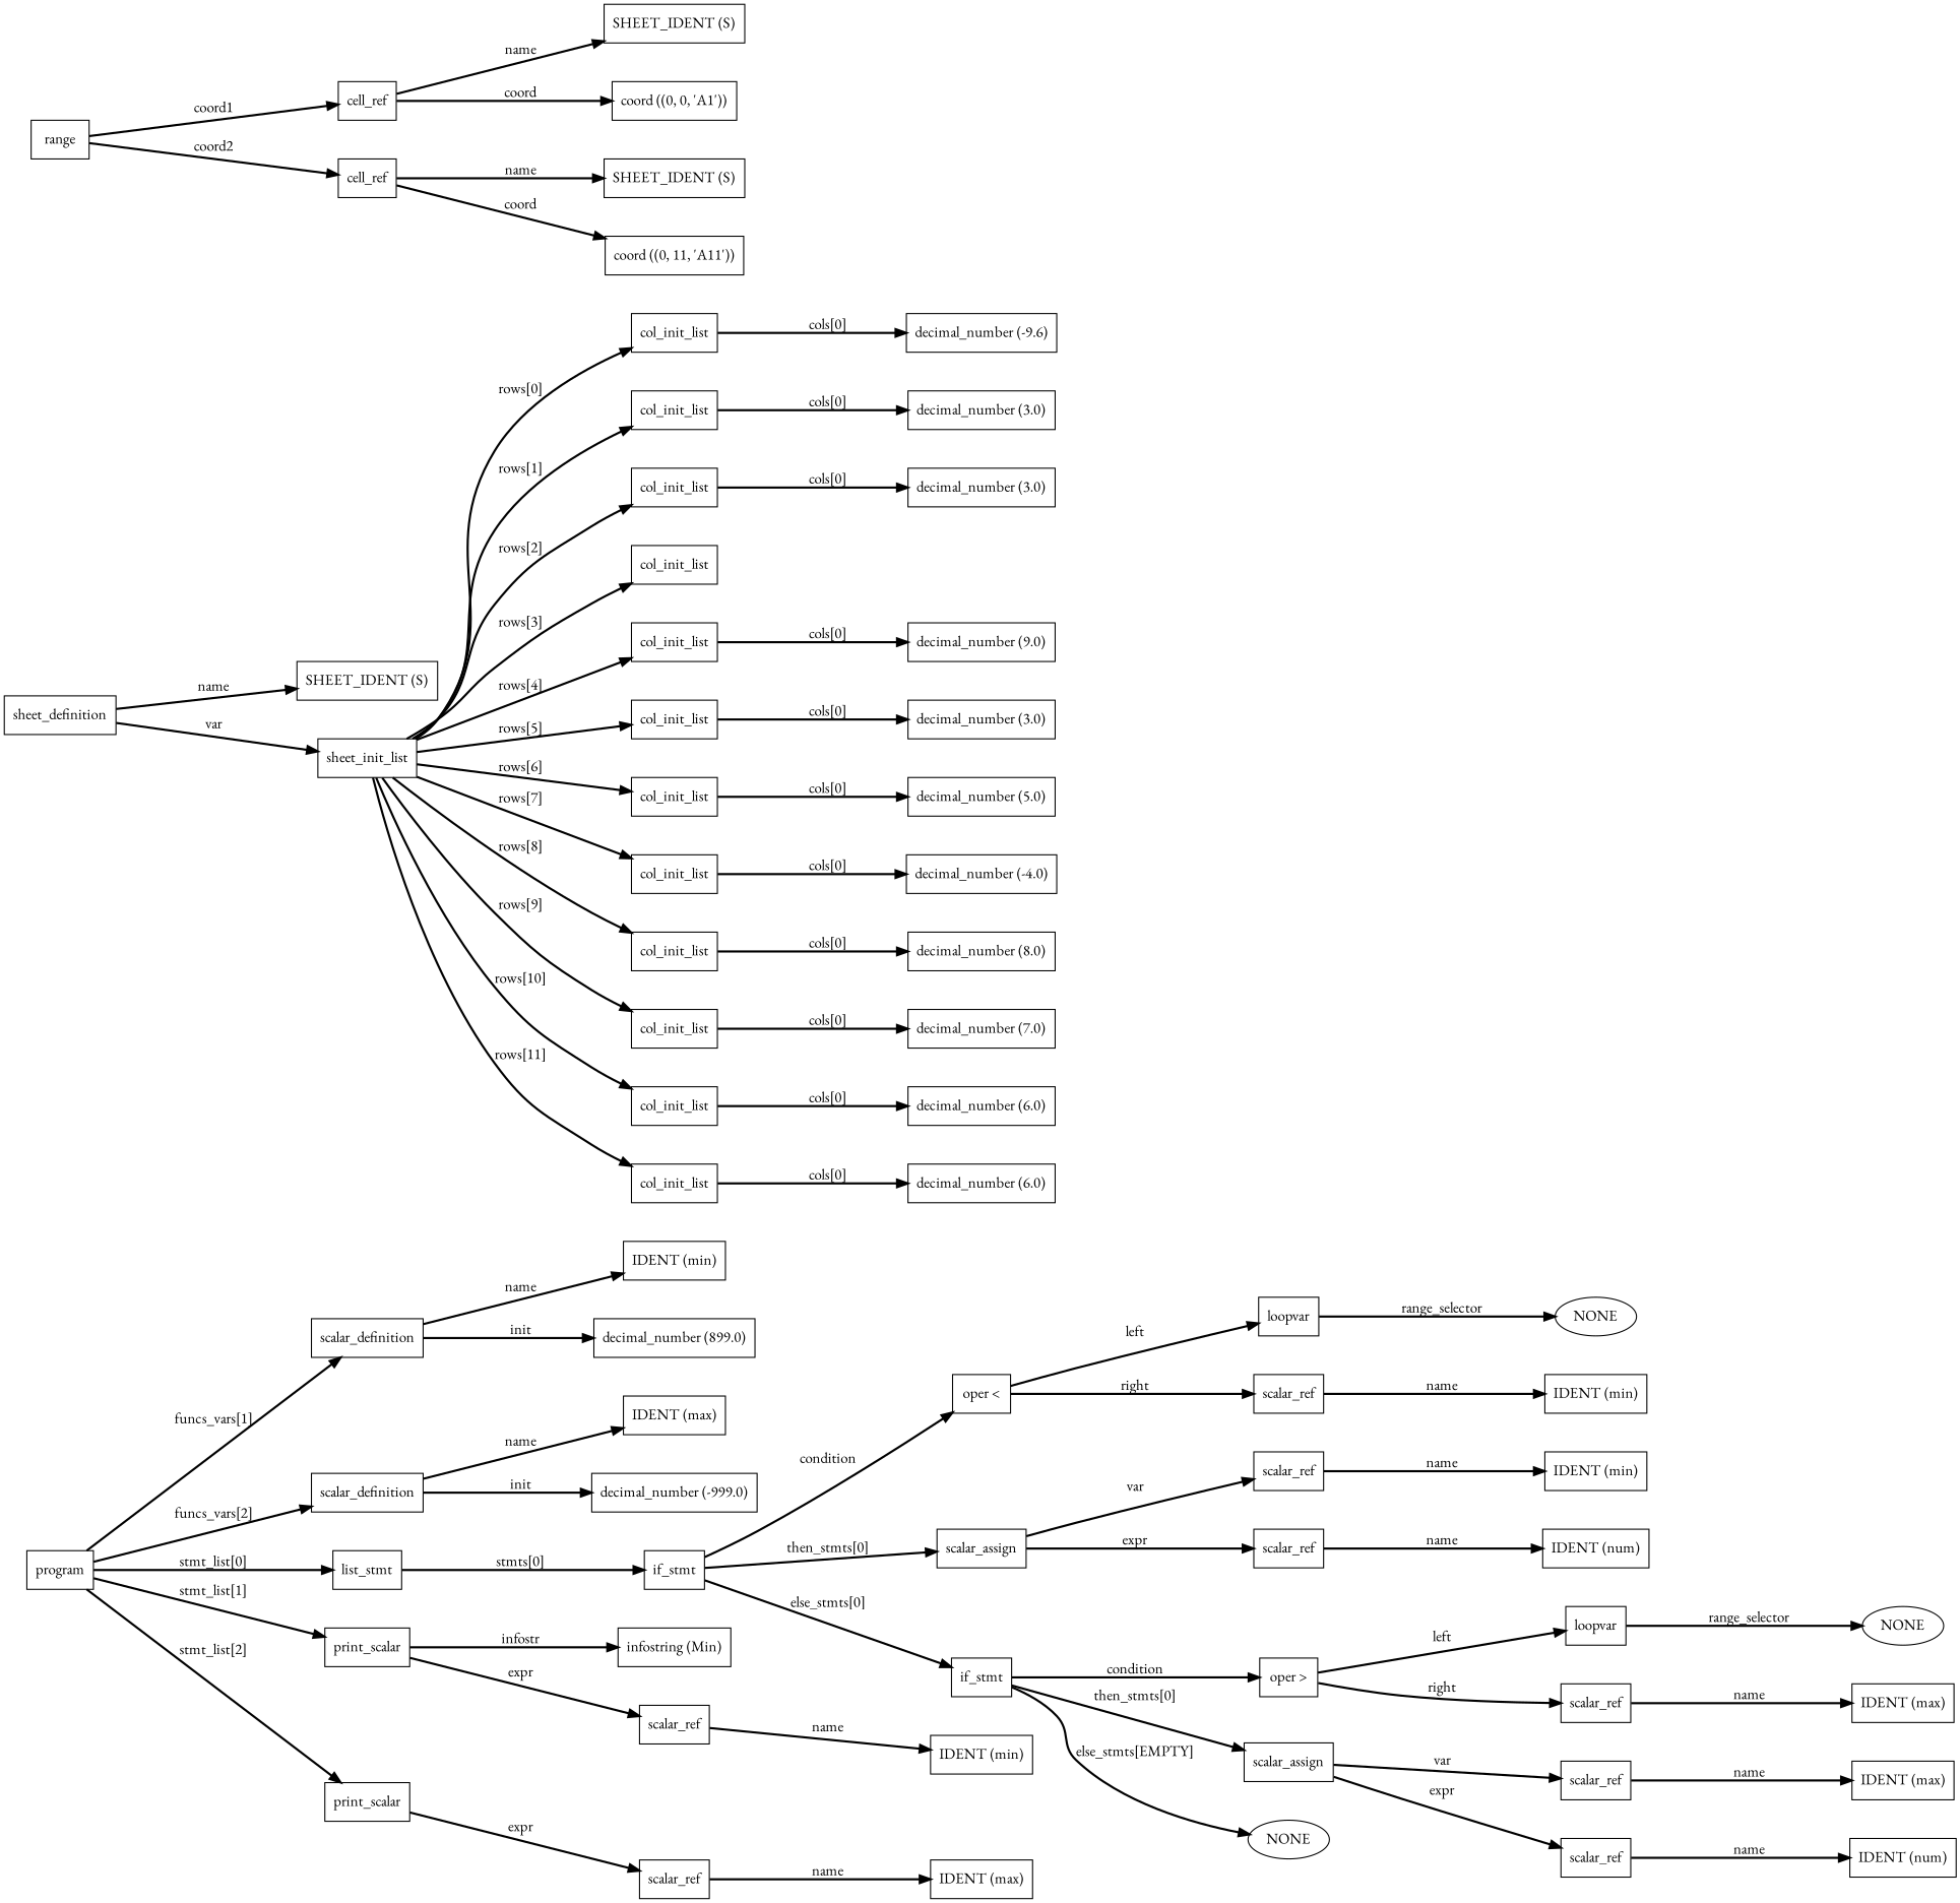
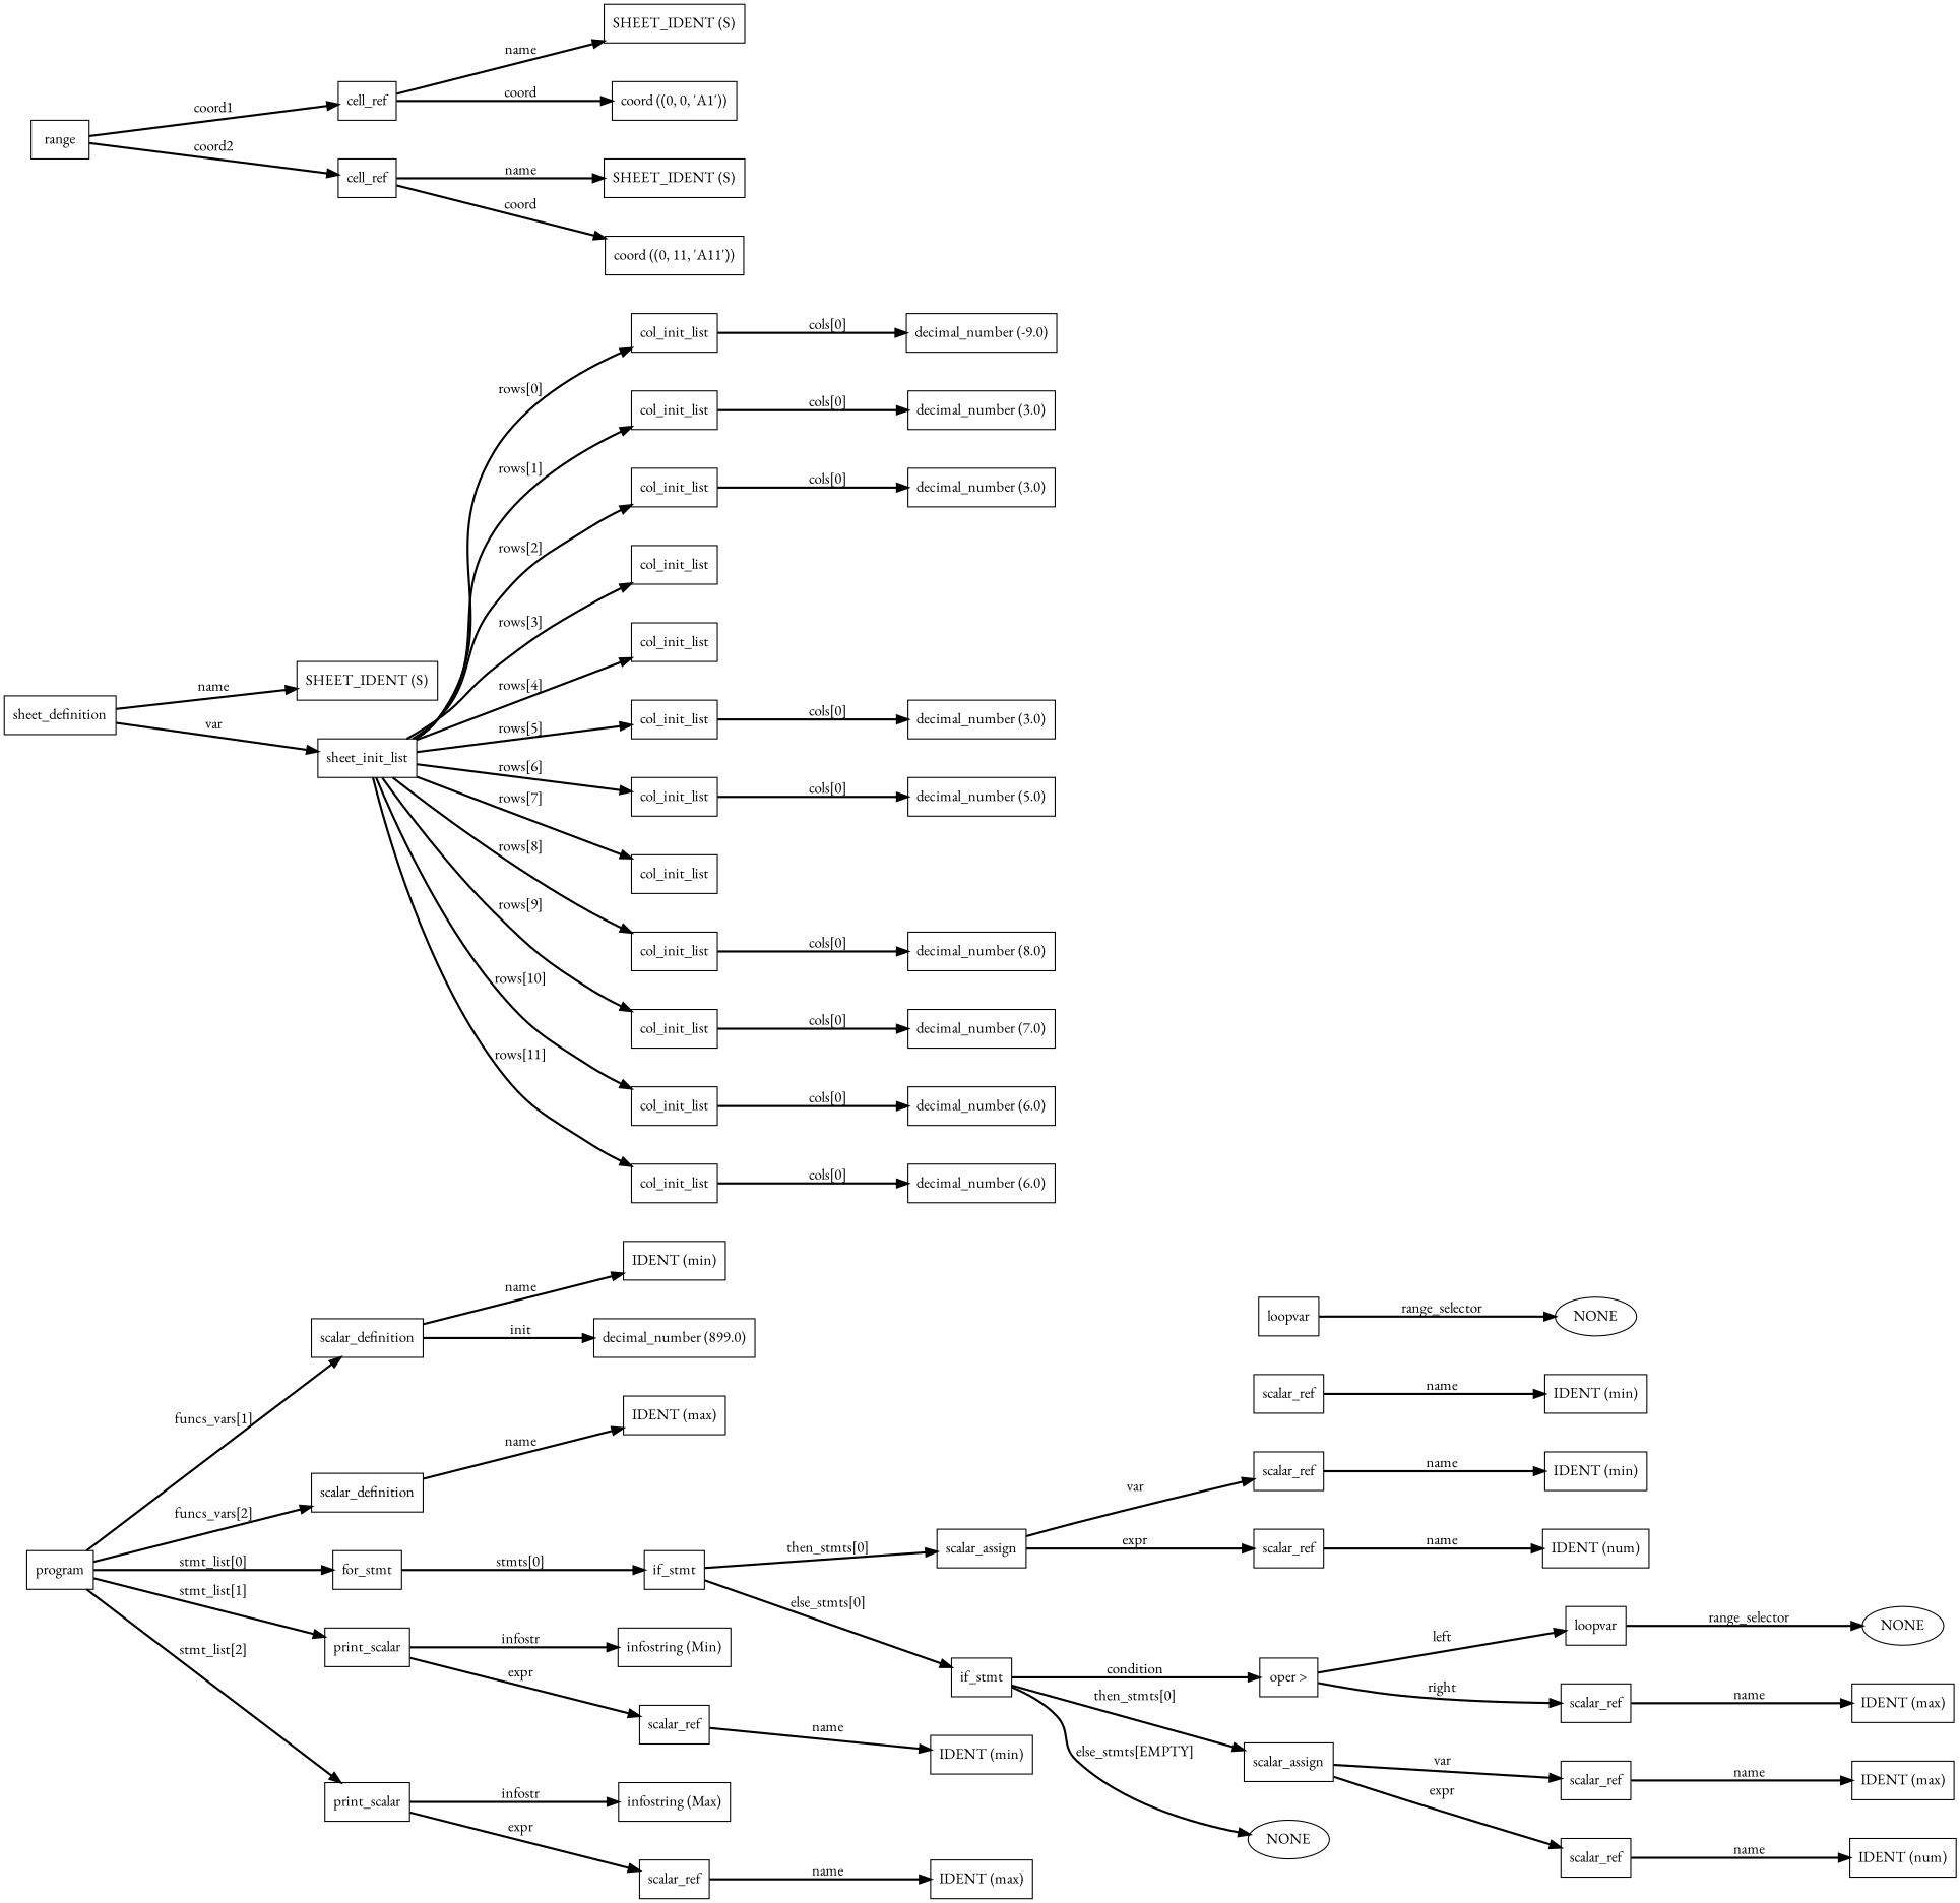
  digraph {
    clusterrank=local
    fontname="EB Garamond"
    nodesep=0.5
    rankdir=LR
    ranksep=equally
    node [fontname="EB Garamond" shape=box]
    edge [fontname="EB Garamond" style=bold]
    n1 [label=program]
    n2 [label=scalar_definition]
    n3 [label=scalar_definition]
-   n4 [label=list_stmt]
+   n4 [label=for_stmt]
    n5 [label=print_scalar]
    n6 [label=print_scalar]
    n7 [label=sheet_definition]
    n8 [label="SHEET_IDENT (S)"]
    n9 [label=sheet_init_list]
    n10 [label="IDENT (min)"]
    n11 [label="decimal_number (899.0)"]
    n12 [label="IDENT (max)"]
-   n13 [label="decimal_number (-999.0)"]
    n14 [label=if_stmt]
    n15 [label="infostring (Min)"]
    n16 [label=scalar_ref]
+   n17 [label="infostring (Max)"]
    n18 [label=scalar_ref]
    n19 [label=col_init_list]
    n20 [label=col_init_list]
    n21 [label=col_init_list]
    n22 [label=col_init_list]
    n23 [label=col_init_list]
    n24 [label=col_init_list]
    n25 [label=col_init_list]
    n26 [label=col_init_list]
    n27 [label=col_init_list]
    n28 [label=col_init_list]
    n29 [label=col_init_list]
    n30 [label=col_init_list]
-   n31 [label="decimal_number (-9.6)"]
+   n31 [label="decimal_number (-9.0)"]
    n32 [label="decimal_number (3.0)"]
    n33 [label="decimal_number (3.0)"]
-   n34 [label="decimal_number (9.0)"]
    n35 [label="decimal_number (3.0)"]
    n36 [label="decimal_number (5.0)"]
-   n37 [label="decimal_number (-4.0)"]
    n38 [label="decimal_number (8.0)"]
    n39 [label="decimal_number (7.0)"]
    n40 [label="decimal_number (6.0)"]
    n41 [label="decimal_number (6.0)"]
    n42 [label=range]
    n43 [label=cell_ref]
    n44 [label=cell_ref]
-   n45 [label="oper <"]
    n46 [label=scalar_assign]
    n47 [label=if_stmt]
    n48 [label="SHEET_IDENT (S)"]
    n49 [label="coord ((0, 0, 'A1'))"]
    n50 [label="SHEET_IDENT (S)"]
    n51 [label="coord ((0, 11, 'A11'))"]
    n52 [label=loopvar]
    n53 [label=scalar_ref]
    n54 [label=scalar_ref]
    n55 [label=scalar_ref]
    n56 [label="oper >"]
    n57 [label=scalar_assign]
    n58 [label=NONE shape=ellipse]
    n59 [label=NONE shape=ellipse]
    n60 [label="IDENT (min)"]
    n61 [label="IDENT (min)"]
    n62 [label="IDENT (num)"]
    n63 [label=loopvar]
    n64 [label=scalar_ref]
    n65 [label=scalar_ref]
    n66 [label=scalar_ref]
    n67 [label=NONE shape=ellipse]
    n68 [label="IDENT (max)"]
    n69 [label="IDENT (max)"]
    n70 [label="IDENT (num)"]
    n71 [label="IDENT (min)"]
    n72 [label="IDENT (max)"]
    n1 -> n2 [label="funcs_vars[1]"]
    n1 -> n3 [label="funcs_vars[2]"]
    n1 -> n4 [label="stmt_list[0]"]
    n1 -> n5 [label="stmt_list[1]"]
    n1 -> n6 [label="stmt_list[2]"]
    n2 -> n10 [label=name]
    n2 -> n11 [label=init]
    n3 -> n12 [label=name]
-   n3 -> n13 [label=init]
    n4 -> n14 [label="stmts[0]"]
    n5 -> n15 [label=infostr]
    n5 -> n16 [label=expr]
+   n6 -> n17 [label=infostr]
    n6 -> n18 [label=expr]
    n7 -> n8 [label=name]
    n7 -> n9 [label=var]
    n9 -> n19 [label="rows[0]"]
    n9 -> n20 [label="rows[1]"]
    n9 -> n21 [label="rows[2]"]
    n9 -> n22 [label="rows[3]"]
    n9 -> n23 [label="rows[4]"]
    n9 -> n24 [label="rows[5]"]
    n9 -> n25 [label="rows[6]"]
    n9 -> n26 [label="rows[7]"]
    n9 -> n27 [label="rows[8]"]
    n9 -> n28 [label="rows[9]"]
    n9 -> n29 [label="rows[10]"]
    n9 -> n30 [label="rows[11]"]
-   n14 -> n45 [label=condition]
    n14 -> n46 [label="then_stmts[0]"]
    n14 -> n47 [label="else_stmts[0]"]
    n16 -> n71 [label=name]
    n18 -> n72 [label=name]
    n19 -> n31 [label="cols[0]"]
    n20 -> n32 [label="cols[0]"]
    n21 -> n33 [label="cols[0]"]
-   n23 -> n34 [label="cols[0]"]
    n24 -> n35 [label="cols[0]"]
    n25 -> n36 [label="cols[0]"]
-   n26 -> n37 [label="cols[0]"]
    n27 -> n38 [label="cols[0]"]
    n28 -> n39 [label="cols[0]"]
    n29 -> n40 [label="cols[0]"]
    n30 -> n41 [label="cols[0]"]
    n42 -> n43 [label=coord1]
    n42 -> n44 [label=coord2]
    n43 -> n48 [label=name]
    n43 -> n49 [label=coord]
    n44 -> n50 [label=name]
    n44 -> n51 [label=coord]
-   n45 -> n52 [label=left]
-   n45 -> n53 [label=right]
    n46 -> n54 [label=var]
    n46 -> n55 [label=expr]
    n47 -> n56 [label=condition]
    n47 -> n57 [label="then_stmts[0]"]
    n47 -> n58 [label="else_stmts[EMPTY]"]
    n52 -> n59 [label=range_selector]
    n53 -> n60 [label=name]
    n54 -> n61 [label=name]
    n55 -> n62 [label=name]
    n56 -> n63 [label=left]
    n56 -> n64 [label=right]
    n57 -> n65 [label=var]
    n57 -> n66 [label=expr]
    n63 -> n67 [label=range_selector]
    n64 -> n68 [label=name]
    n65 -> n69 [label=name]
    n66 -> n70 [label=name]
  }
